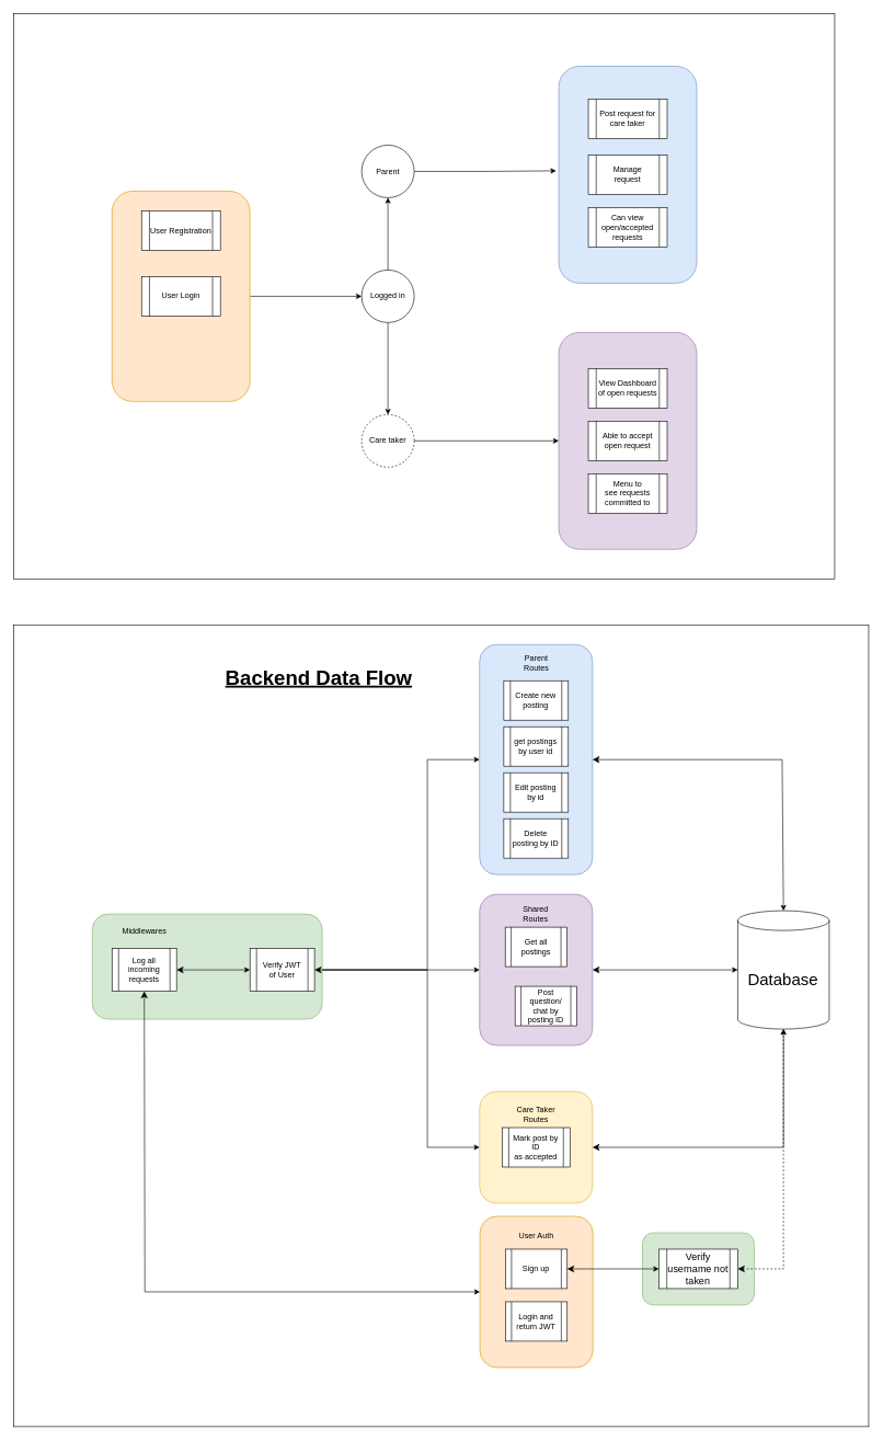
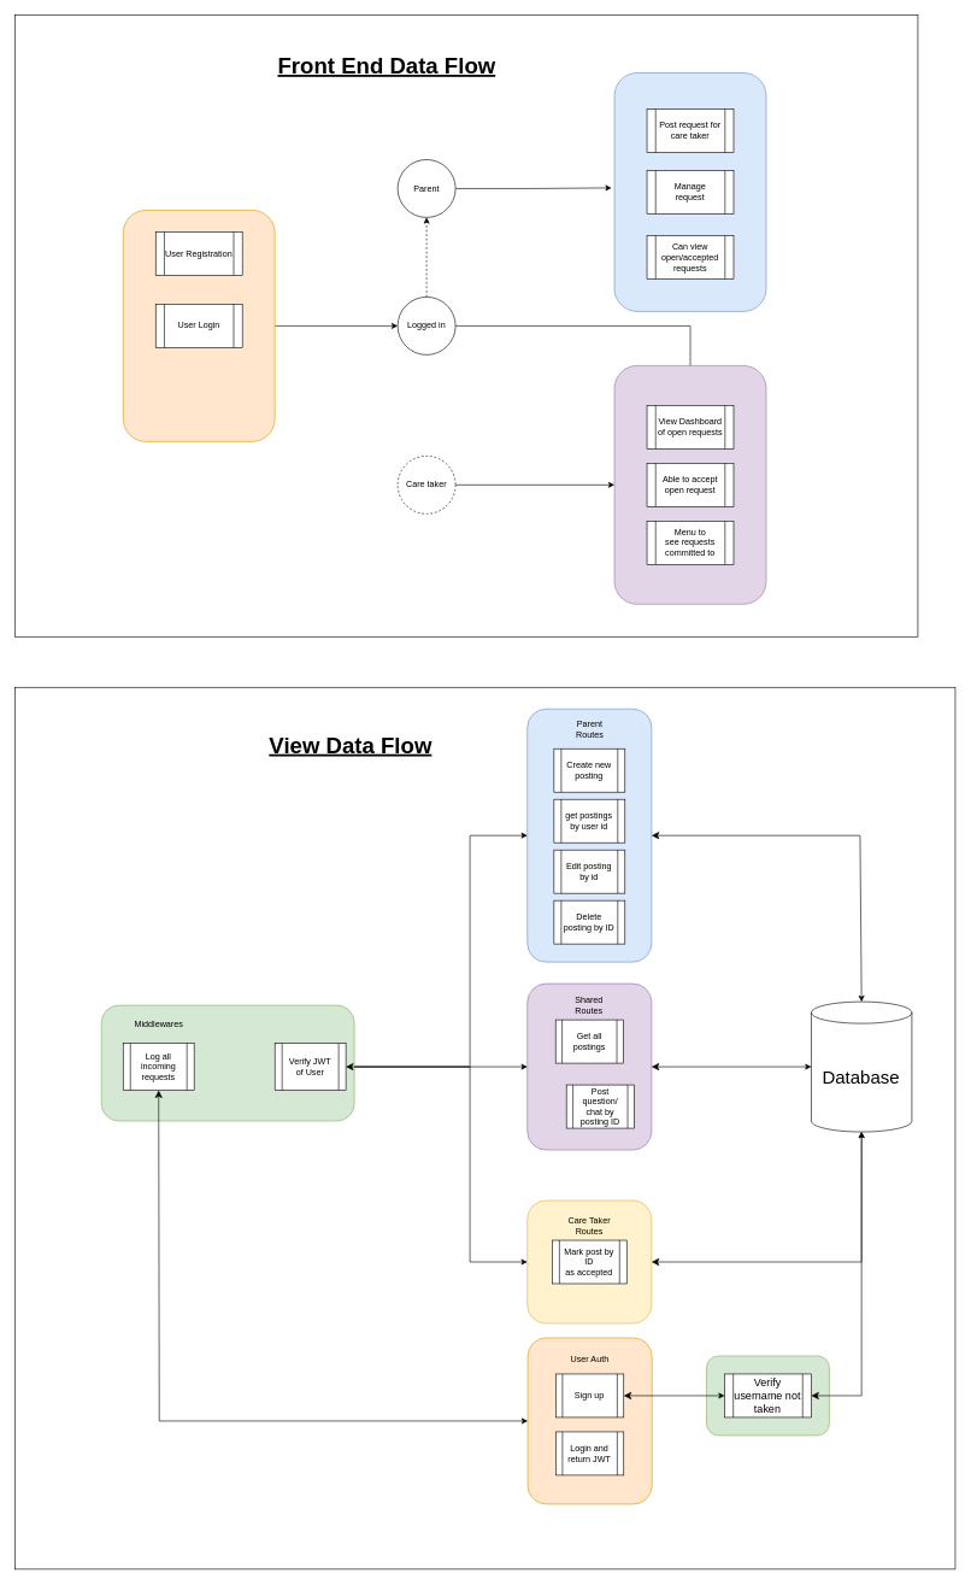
  <mxCell id="0" />
  <mxCell id="1" parent="0" />
  <mxCell id="2" value="" style="rounded=0;whiteSpace=wrap;html=1;" vertex="1" parent="1"><mxGeometry x="20" y="20" width="1250" height="860" as="geometry" /></mxCell>
  <mxCell id="3" style="edgeStyle=orthogonalEdgeStyle;rounded=0;orthogonalLoop=1;jettySize=auto;html=1;entryX=0;entryY=0.5;entryDx=0;entryDy=0;labelBorderColor=none;startSize=8;endSize=6;" edge="1" parent="1" source="22" target="6"><mxGeometry relative="1" as="geometry" /></mxCell>
- <mxCell id="4" style="edgeStyle=orthogonalEdgeStyle;rounded=0;orthogonalLoop=1;jettySize=auto;html=1;labelBorderColor=none;startSize=8;endSize=6;" edge="1" parent="1" source="6" target="8"><mxGeometry relative="1" as="geometry" /></mxCell>
- <mxCell id="5" style="edgeStyle=orthogonalEdgeStyle;rounded=0;orthogonalLoop=1;jettySize=auto;html=1;labelBorderColor=none;startSize=8;endSize=6;" edge="1" parent="1" source="6" target="10"><mxGeometry relative="1" as="geometry" /></mxCell>
+ <mxCell id="4" style="edgeStyle=orthogonalEdgeStyle;rounded=0;orthogonalLoop=1;jettySize=auto;html=1;labelBorderColor=none;startSize=8;endSize=6;dashed=1;" edge="1" parent="1" source="6" target="8"><mxGeometry relative="1" as="geometry" /></mxCell>
+ <mxCell id="5" style="edgeStyle=orthogonalEdgeStyle;rounded=0;orthogonalLoop=1;jettySize=auto;html=1;labelBorderColor=none;startSize=8;endSize=6;" edge="1" parent="1" source="6" target="13"><mxGeometry relative="1" as="geometry" /></mxCell>
  <mxCell id="6" value="Logged in" style="ellipse;whiteSpace=wrap;html=1;aspect=fixed;" vertex="1" parent="1"><mxGeometry x="550" y="410" width="80" height="80" as="geometry" /></mxCell>
  <mxCell id="7" style="edgeStyle=orthogonalEdgeStyle;rounded=0;orthogonalLoop=1;jettySize=auto;html=1;entryX=-0.019;entryY=0.482;entryDx=0;entryDy=0;entryPerimeter=0;labelBorderColor=none;startSize=8;endSize=6;" edge="1" parent="1" source="8" target="17"><mxGeometry relative="1" as="geometry" /></mxCell>
  <mxCell id="8" value="Parent" style="ellipse;whiteSpace=wrap;html=1;aspect=fixed;" vertex="1" parent="1"><mxGeometry x="550" y="220" width="80" height="80" as="geometry" /></mxCell>
  <mxCell id="9" style="edgeStyle=orthogonalEdgeStyle;rounded=0;orthogonalLoop=1;jettySize=auto;html=1;labelBorderColor=none;startSize=8;endSize=6;" edge="1" parent="1" source="10" target="12"><mxGeometry relative="1" as="geometry" /></mxCell>
  <mxCell id="10" value="&lt;div&gt;Care taker&lt;/div&gt;" style="ellipse;whiteSpace=wrap;html=1;aspect=fixed;dashed=1;" vertex="1" parent="1"><mxGeometry x="550" y="630" width="80" height="80" as="geometry" /></mxCell>
  <mxCell id="11" value="" style="group" vertex="1" connectable="0" parent="1"><mxGeometry x="850" y="505" width="210" height="330" as="geometry" /></mxCell>
  <mxCell id="12" value="" style="rounded=1;whiteSpace=wrap;html=1;fillColor=#e1d5e7;strokeColor=#9673a6;" vertex="1" parent="11"><mxGeometry width="210" height="330" as="geometry" /></mxCell>
  <mxCell id="13" value="&lt;div&gt;View Dashboard&lt;/div&gt;&lt;div&gt;of open requests&lt;br&gt;&lt;/div&gt;" style="shape=process;whiteSpace=wrap;html=1;backgroundOutline=1;" vertex="1" parent="11"><mxGeometry x="45" y="55" width="120" height="60" as="geometry" /></mxCell>
  <mxCell id="14" value="&lt;div&gt;Able to accept &lt;br&gt;&lt;/div&gt;&lt;div&gt;open request&lt;br&gt;&lt;/div&gt;" style="shape=process;whiteSpace=wrap;html=1;backgroundOutline=1;" vertex="1" parent="11"><mxGeometry x="45" y="135" width="120" height="60" as="geometry" /></mxCell>
  <mxCell id="15" value="&lt;div&gt;Menu to &lt;br&gt;&lt;/div&gt;&lt;div&gt;see requests &lt;br&gt;&lt;/div&gt;&lt;div&gt;committed to&lt;br&gt;&lt;/div&gt;" style="shape=process;whiteSpace=wrap;html=1;backgroundOutline=1;" vertex="1" parent="11"><mxGeometry x="45" y="215" width="120" height="60" as="geometry" /></mxCell>
  <mxCell id="16" value="" style="group" vertex="1" connectable="0" parent="1"><mxGeometry x="850" y="100" width="210" height="330" as="geometry" /></mxCell>
  <mxCell id="17" value="" style="rounded=1;whiteSpace=wrap;html=1;fillColor=#dae8fc;strokeColor=#6c8ebf;" vertex="1" parent="16"><mxGeometry width="210" height="330" as="geometry" /></mxCell>
  <mxCell id="18" value="&lt;div&gt;Post request for&lt;/div&gt;&lt;div&gt;care taker&lt;br&gt;&lt;/div&gt;" style="shape=process;whiteSpace=wrap;html=1;backgroundOutline=1;" vertex="1" parent="16"><mxGeometry x="45" y="50" width="120" height="60" as="geometry" /></mxCell>
  <mxCell id="19" value="&lt;div&gt;Manage &lt;br&gt;&lt;/div&gt;&lt;div&gt;request&lt;br&gt;&lt;/div&gt;" style="shape=process;whiteSpace=wrap;html=1;backgroundOutline=1;" vertex="1" parent="16"><mxGeometry x="45" y="135" width="120" height="60" as="geometry" /></mxCell>
- <mxCell id="20" value="Can view open/accepted requests" style="shape=process;whiteSpace=wrap;html=1;backgroundOutline=1;" vertex="1" parent="16"><mxGeometry x="45" y="215" width="120" height="60" as="geometry" /></mxCell>
+ <mxCell id="20" value="Can view open/accepted requests" style="shape=process;whiteSpace=wrap;html=1;backgroundOutline=1;" vertex="1" parent="16"><mxGeometry x="45" y="225" width="120" height="60" as="geometry" /></mxCell>
  <mxCell id="21" value="" style="group" vertex="1" connectable="0" parent="1"><mxGeometry x="170" y="290" width="210" height="320" as="geometry" /></mxCell>
  <mxCell id="22" value="" style="rounded=1;whiteSpace=wrap;html=1;fillColor=#ffe6cc;strokeColor=#d79b00;" vertex="1" parent="21"><mxGeometry width="210" height="320" as="geometry" /></mxCell>
  <mxCell id="23" value="&lt;div&gt;User Registration&lt;/div&gt;" style="shape=process;whiteSpace=wrap;html=1;backgroundOutline=1;" vertex="1" parent="21"><mxGeometry x="45" y="30" width="120" height="60" as="geometry" /></mxCell>
  <mxCell id="24" value="User Login" style="shape=process;whiteSpace=wrap;html=1;backgroundOutline=1;" vertex="1" parent="21"><mxGeometry x="45" y="130" width="120" height="60" as="geometry" /></mxCell>
+ <mxCell id="25" value="&lt;font style=&quot;font-size: 31px;&quot;&gt;&lt;u&gt;&lt;b&gt;Front End Data Flow&lt;/b&gt;&lt;/u&gt;&lt;/font&gt;" style="text;html=1;strokeColor=none;fillColor=none;align=center;verticalAlign=middle;whiteSpace=wrap;rounded=0;" vertex="1" parent="1"><mxGeometry x="220" y="40" width="630" height="100" as="geometry" /></mxCell>
  <mxCell id="26" value="" style="rounded=0;whiteSpace=wrap;html=1;" vertex="1" parent="1"><mxGeometry x="20" y="950" width="1301.75" height="1220" as="geometry" /></mxCell>
- <mxCell id="27" value="&lt;font style=&quot;font-size: 31px;&quot;&gt;&lt;u&gt;&lt;b&gt;Backend Data Flow&lt;br&gt;&lt;/b&gt;&lt;/u&gt;&lt;/font&gt;" style="text;html=1;strokeColor=none;fillColor=none;align=center;verticalAlign=middle;whiteSpace=wrap;rounded=0;" vertex="1" parent="1"><mxGeometry x="170" y="980" width="630" height="100" as="geometry" /></mxCell>
+ <mxCell id="27" value="&lt;font style=&quot;font-size: 31px;&quot;&gt;&lt;u&gt;&lt;b&gt;View Data Flow&lt;br&gt;&lt;/b&gt;&lt;/u&gt;&lt;/font&gt;" style="text;html=1;strokeColor=none;fillColor=none;align=center;verticalAlign=middle;whiteSpace=wrap;rounded=0;" vertex="1" parent="1"><mxGeometry x="170" y="980" width="630" height="100" as="geometry" /></mxCell>
  <mxCell id="28" value="" style="group" vertex="1" connectable="0" parent="1"><mxGeometry x="729.474" y="1360" width="171.93" height="230" as="geometry" /></mxCell>
  <mxCell id="29" value="" style="rounded=1;whiteSpace=wrap;html=1;fontSize=12;fillColor=#e1d5e7;strokeColor=#9673a6;" vertex="1" parent="28"><mxGeometry width="171.93" height="230" as="geometry" /></mxCell>
  <mxCell id="30" value="Get all postings" style="shape=process;whiteSpace=wrap;html=1;backgroundOutline=1;fontSize=12;" vertex="1" parent="28"><mxGeometry x="39.075" y="50" width="93.78" height="60" as="geometry" /></mxCell>
  <mxCell id="31" value="Post question/ chat by posting ID" style="shape=process;whiteSpace=wrap;html=1;backgroundOutline=1;fontSize=12;" vertex="1" parent="28"><mxGeometry x="54.075" y="140" width="93.78" height="60" as="geometry" /></mxCell>
  <mxCell id="32" value="Shared Routes" style="text;html=1;strokeColor=none;fillColor=none;align=center;verticalAlign=middle;whiteSpace=wrap;rounded=0;fontSize=12;" vertex="1" parent="28"><mxGeometry x="46.89" y="10" width="78.15" height="40" as="geometry" /></mxCell>
  <mxCell id="33" value="" style="group" vertex="1" connectable="0" parent="1"><mxGeometry x="729.474" y="1660" width="171.93" height="170" as="geometry" /></mxCell>
  <mxCell id="34" value="" style="rounded=1;whiteSpace=wrap;html=1;fontSize=12;fillColor=#fff2cc;strokeColor=#d6b656;" vertex="1" parent="33"><mxGeometry width="171.93" height="170" as="geometry" /></mxCell>
  <mxCell id="35" value="&lt;div&gt;Mark post by ID &lt;br&gt;&lt;/div&gt;&lt;div&gt;as accepted&lt;br&gt;&lt;/div&gt;" style="shape=process;whiteSpace=wrap;html=1;backgroundOutline=1;fontSize=12;" vertex="1" parent="33"><mxGeometry x="34.386" y="55" width="103.158" height="60" as="geometry" /></mxCell>
  <mxCell id="36" value="Care Taker Routes" style="text;html=1;strokeColor=none;fillColor=none;align=center;verticalAlign=middle;whiteSpace=wrap;rounded=0;fontSize=12;" vertex="1" parent="33"><mxGeometry x="51.579" y="20" width="68.772" height="30" as="geometry" /></mxCell>
  <mxCell id="37" value="" style="group" vertex="1" connectable="0" parent="1"><mxGeometry x="729.474" y="980" width="171.93" height="380" as="geometry" /></mxCell>
  <mxCell id="38" value="" style="rounded=1;whiteSpace=wrap;html=1;fillColor=#dae8fc;strokeColor=#6c8ebf;" vertex="1" parent="37"><mxGeometry width="171.93" height="350" as="geometry" /></mxCell>
  <mxCell id="39" value="Create new posting" style="shape=process;whiteSpace=wrap;html=1;backgroundOutline=1;fontSize=12;" vertex="1" parent="37"><mxGeometry x="36.842" y="55" width="98.246" height="60" as="geometry" /></mxCell>
  <mxCell id="40" value="get postings by user id" style="shape=process;whiteSpace=wrap;html=1;backgroundOutline=1;fontSize=12;" vertex="1" parent="37"><mxGeometry x="36.842" y="125" width="98.246" height="60" as="geometry" /></mxCell>
  <mxCell id="41" value="Edit posting by id" style="shape=process;whiteSpace=wrap;html=1;backgroundOutline=1;fontSize=12;" vertex="1" parent="37"><mxGeometry x="36.842" y="195" width="98.246" height="60" as="geometry" /></mxCell>
  <mxCell id="42" value="Delete posting by ID" style="shape=process;whiteSpace=wrap;html=1;backgroundOutline=1;fontSize=12;" vertex="1" parent="37"><mxGeometry x="36.842" y="265" width="98.246" height="60" as="geometry" /></mxCell>
  <mxCell id="43" value="Parent Routes" style="text;html=1;strokeColor=none;fillColor=none;align=center;verticalAlign=middle;whiteSpace=wrap;rounded=0;fontSize=12;" vertex="1" parent="37"><mxGeometry x="47.076" y="10" width="77.778" height="35" as="geometry" /></mxCell>
  <mxCell id="44" value="&lt;font style=&quot;font-size: 25px;&quot;&gt;Database&lt;/font&gt;" style="shape=cylinder3;whiteSpace=wrap;html=1;boundedLbl=1;backgroundOutline=1;size=15;fontSize=31;" vertex="1" parent="1"><mxGeometry x="1122.456" y="1385" width="139.181" height="180" as="geometry" /></mxCell>
  <mxCell id="45" value="" style="endArrow=classic;startArrow=classic;html=1;rounded=0;labelBorderColor=none;fontSize=15;startSize=8;endSize=6;exitX=1;exitY=0.5;exitDx=0;exitDy=0;entryX=0;entryY=0.5;entryDx=0;entryDy=0;" edge="1" parent="1" source="52" target="29"><mxGeometry width="50" height="50" relative="1" as="geometry"><mxPoint x="400" y="1475" as="sourcePoint" /><mxPoint x="690" y="1520" as="targetPoint" /></mxGeometry></mxCell>
  <mxCell id="46" value="" style="endArrow=classic;startArrow=classic;html=1;rounded=0;labelBorderColor=none;fontSize=15;startSize=8;endSize=6;entryX=0;entryY=0.5;entryDx=0;entryDy=0;exitX=1;exitY=0.5;exitDx=0;exitDy=0;" edge="1" parent="1" source="52" target="34"><mxGeometry width="50" height="50" relative="1" as="geometry"><mxPoint x="400" y="1475" as="sourcePoint" /><mxPoint x="690" y="1550" as="targetPoint" /><Array as="points"><mxPoint x="650" y="1475" /><mxPoint x="650" y="1745" /></Array></mxGeometry></mxCell>
  <mxCell id="47" value="" style="endArrow=classic;startArrow=classic;html=1;rounded=0;labelBorderColor=none;fontSize=15;startSize=8;endSize=6;exitX=1;exitY=0.5;exitDx=0;exitDy=0;entryX=0;entryY=0.5;entryDx=0;entryDy=0;entryPerimeter=0;" edge="1" parent="1" source="29" target="44"><mxGeometry width="50" height="50" relative="1" as="geometry"><mxPoint x="920" y="1560" as="sourcePoint" /><mxPoint x="970" y="1510" as="targetPoint" /></mxGeometry></mxCell>
  <mxCell id="48" value="" style="rounded=1;whiteSpace=wrap;html=1;fontSize=12;fillColor=#d5e8d4;strokeColor=#82b366;" vertex="1" parent="1"><mxGeometry x="140" y="1390" width="350" height="160" as="geometry" /></mxCell>
  <mxCell id="49" value="" style="endArrow=classic;startArrow=classic;html=1;rounded=0;labelBorderColor=none;fontSize=15;startSize=8;endSize=6;entryX=0;entryY=0.5;entryDx=0;entryDy=0;exitX=1;exitY=0.5;exitDx=0;exitDy=0;" edge="1" parent="1" source="52" target="38"><mxGeometry width="50" height="50" relative="1" as="geometry"><mxPoint x="400" y="1475" as="sourcePoint" /><mxPoint x="730" y="1150" as="targetPoint" /><Array as="points"><mxPoint x="650" y="1475" /><mxPoint x="650" y="1155" /></Array></mxGeometry></mxCell>
  <mxCell id="50" value="" style="endArrow=classic;startArrow=classic;html=1;rounded=0;labelBorderColor=none;fontSize=15;startSize=8;endSize=6;exitX=1;exitY=0.5;exitDx=0;exitDy=0;entryX=0.5;entryY=1;entryDx=0;entryDy=0;entryPerimeter=0;" edge="1" parent="1" source="34" target="44"><mxGeometry width="50" height="50" relative="1" as="geometry"><mxPoint x="920" y="1560" as="sourcePoint" /><mxPoint x="970" y="1510" as="targetPoint" /><Array as="points"><mxPoint x="1192" y="1745" /></Array></mxGeometry></mxCell>
  <mxCell id="51" value="" style="endArrow=classic;startArrow=classic;html=1;rounded=0;labelBorderColor=none;fontSize=15;startSize=8;endSize=6;exitX=1;exitY=0.5;exitDx=0;exitDy=0;entryX=0.5;entryY=0;entryDx=0;entryDy=0;entryPerimeter=0;" edge="1" parent="1" source="38" target="44"><mxGeometry width="50" height="50" relative="1" as="geometry"><mxPoint x="920" y="1220" as="sourcePoint" /><mxPoint x="970" y="1170" as="targetPoint" /><Array as="points"><mxPoint x="1190" y="1155" /></Array></mxGeometry></mxCell>
  <mxCell id="52" value="Verify JWT&lt;div&gt;of User&lt;br&gt;&lt;/div&gt;" style="shape=process;whiteSpace=wrap;html=1;backgroundOutline=1;fontSize=12;" vertex="1" parent="1"><mxGeometry x="380.002" y="1442.507" width="98.246" height="65.0" as="geometry" /></mxCell>
  <mxCell id="53" value="Log all incoming requests" style="shape=process;whiteSpace=wrap;html=1;backgroundOutline=1;fontSize=12;" vertex="1" parent="1"><mxGeometry x="170.002" y="1442.503" width="98.246" height="65.0" as="geometry" /></mxCell>
  <mxCell id="54" value="Middlewares" style="text;html=1;strokeColor=none;fillColor=none;align=center;verticalAlign=middle;whiteSpace=wrap;rounded=0;fontSize=12;" vertex="1" parent="1"><mxGeometry x="194.564" y="1400.003" width="49.123" height="32.5" as="geometry" /></mxCell>
- <mxCell id="55" value="" style="endArrow=classic;startArrow=classic;html=1;rounded=0;labelBorderColor=none;fontSize=15;startSize=8;endSize=6;entryX=0;entryY=0.5;entryDx=0;entryDy=0;exitX=1;exitY=0.5;exitDx=0;exitDy=0;" edge="1" parent="1" source="53" target="52"><mxGeometry width="50" height="50" relative="1" as="geometry"><mxPoint x="530" y="1680" as="sourcePoint" /><mxPoint x="580" y="1630" as="targetPoint" /></mxGeometry></mxCell>
  <mxCell id="56" value="" style="group" vertex="1" connectable="0" parent="1"><mxGeometry x="730.004" y="1850" width="171.93" height="230" as="geometry" /></mxCell>
  <mxCell id="57" value="" style="rounded=1;whiteSpace=wrap;html=1;fontSize=12;fillColor=#ffe6cc;strokeColor=#d79b00;" vertex="1" parent="56"><mxGeometry width="171.93" height="230" as="geometry" /></mxCell>
  <mxCell id="58" value="Sign up" style="shape=process;whiteSpace=wrap;html=1;backgroundOutline=1;fontSize=12;" vertex="1" parent="56"><mxGeometry x="39.075" y="50" width="93.78" height="60" as="geometry" /></mxCell>
  <mxCell id="59" value="Login and return JWT" style="shape=process;whiteSpace=wrap;html=1;backgroundOutline=1;fontSize=12;" vertex="1" parent="56"><mxGeometry x="39.075" y="130" width="93.78" height="60" as="geometry" /></mxCell>
  <mxCell id="60" value="User Auth" style="text;html=1;strokeColor=none;fillColor=none;align=center;verticalAlign=middle;whiteSpace=wrap;rounded=0;fontSize=12;" vertex="1" parent="56"><mxGeometry x="46.89" y="10" width="78.15" height="40" as="geometry" /></mxCell>
  <mxCell id="61" value="" style="rounded=1;whiteSpace=wrap;html=1;fontSize=15;fillColor=#d5e8d4;strokeColor=#82b366;" vertex="1" parent="1"><mxGeometry x="977.46" y="1875" width="170" height="110" as="geometry" /></mxCell>
  <mxCell id="62" value="Verify username not taken" style="shape=process;whiteSpace=wrap;html=1;backgroundOutline=1;fontSize=15;" vertex="1" parent="1"><mxGeometry x="1002.46" y="1900" width="120" height="60" as="geometry" /></mxCell>
  <mxCell id="63" value="" style="endArrow=classic;startArrow=classic;html=1;rounded=0;labelBorderColor=none;fontSize=15;startSize=8;endSize=6;exitX=1;exitY=0.5;exitDx=0;exitDy=0;entryX=0;entryY=0.5;entryDx=0;entryDy=0;" edge="1" parent="1" source="58" target="62"><mxGeometry width="50" height="50" relative="1" as="geometry"><mxPoint x="840" y="1860" as="sourcePoint" /><mxPoint x="890" y="1810" as="targetPoint" /></mxGeometry></mxCell>
- <mxCell id="64" value="" style="endArrow=classic;startArrow=classic;html=1;rounded=0;labelBorderColor=none;fontSize=15;startSize=8;endSize=6;exitX=1;exitY=0.5;exitDx=0;exitDy=0;entryX=0.5;entryY=1;entryDx=0;entryDy=0;entryPerimeter=0;dashed=1;" edge="1" parent="1" source="62" target="44"><mxGeometry width="50" height="50" relative="1" as="geometry"><mxPoint x="840" y="1860" as="sourcePoint" /><mxPoint x="890" y="1810" as="targetPoint" /><Array as="points"><mxPoint x="1192" y="1930" /></Array></mxGeometry></mxCell>
+ <mxCell id="64" value="" style="endArrow=classic;startArrow=classic;html=1;rounded=0;labelBorderColor=none;fontSize=15;startSize=8;endSize=6;exitX=1;exitY=0.5;exitDx=0;exitDy=0;entryX=0.5;entryY=1;entryDx=0;entryDy=0;entryPerimeter=0;" edge="1" parent="1" source="62" target="44"><mxGeometry width="50" height="50" relative="1" as="geometry"><mxPoint x="840" y="1860" as="sourcePoint" /><mxPoint x="890" y="1810" as="targetPoint" /><Array as="points"><mxPoint x="1192" y="1930" /></Array></mxGeometry></mxCell>
  <mxCell id="65" value="" style="endArrow=classic;startArrow=classic;html=1;rounded=0;labelBorderColor=none;fontSize=15;startSize=8;endSize=6;exitX=0.5;exitY=1;exitDx=0;exitDy=0;entryX=0;entryY=0.5;entryDx=0;entryDy=0;" edge="1" parent="1" source="53" target="57"><mxGeometry width="50" height="50" relative="1" as="geometry"><mxPoint x="780" y="1840" as="sourcePoint" /><mxPoint x="830" y="1790" as="targetPoint" /><Array as="points"><mxPoint x="220" y="1965" /></Array></mxGeometry></mxCell>
